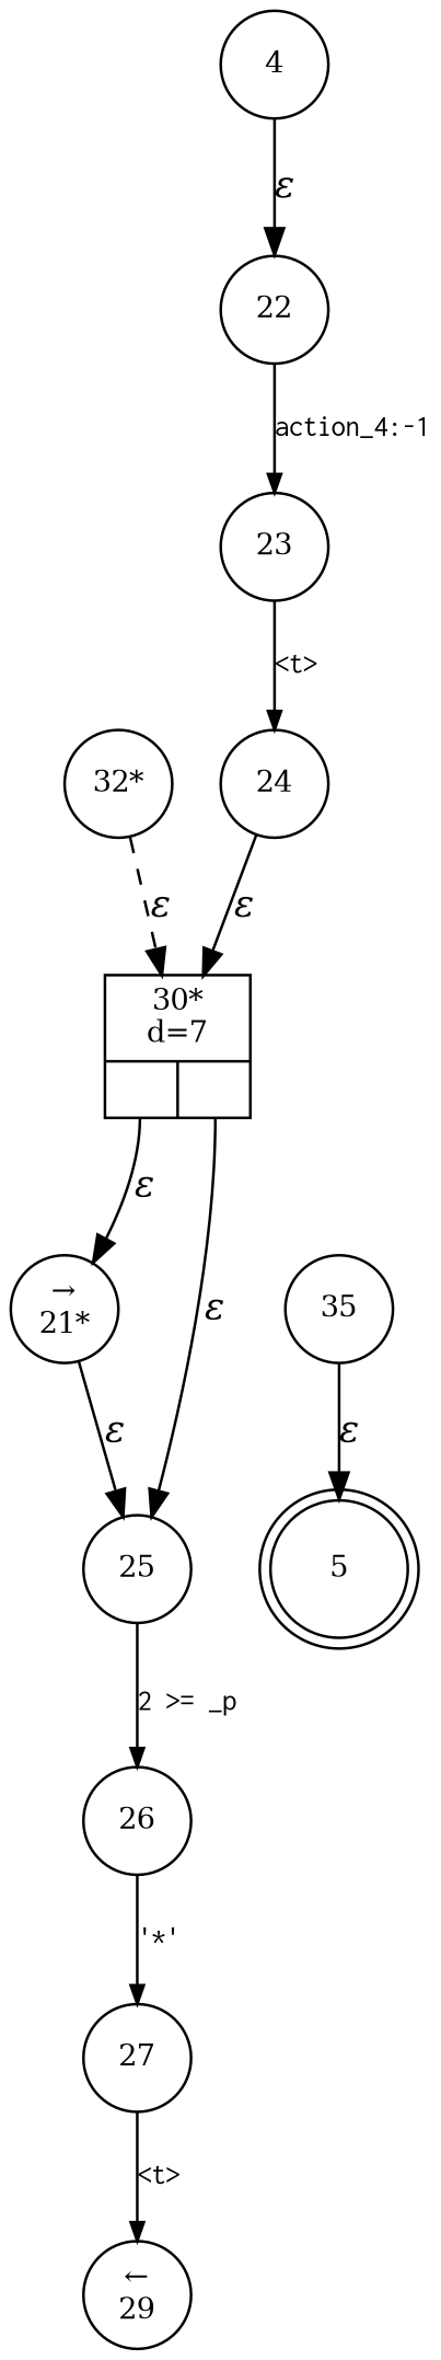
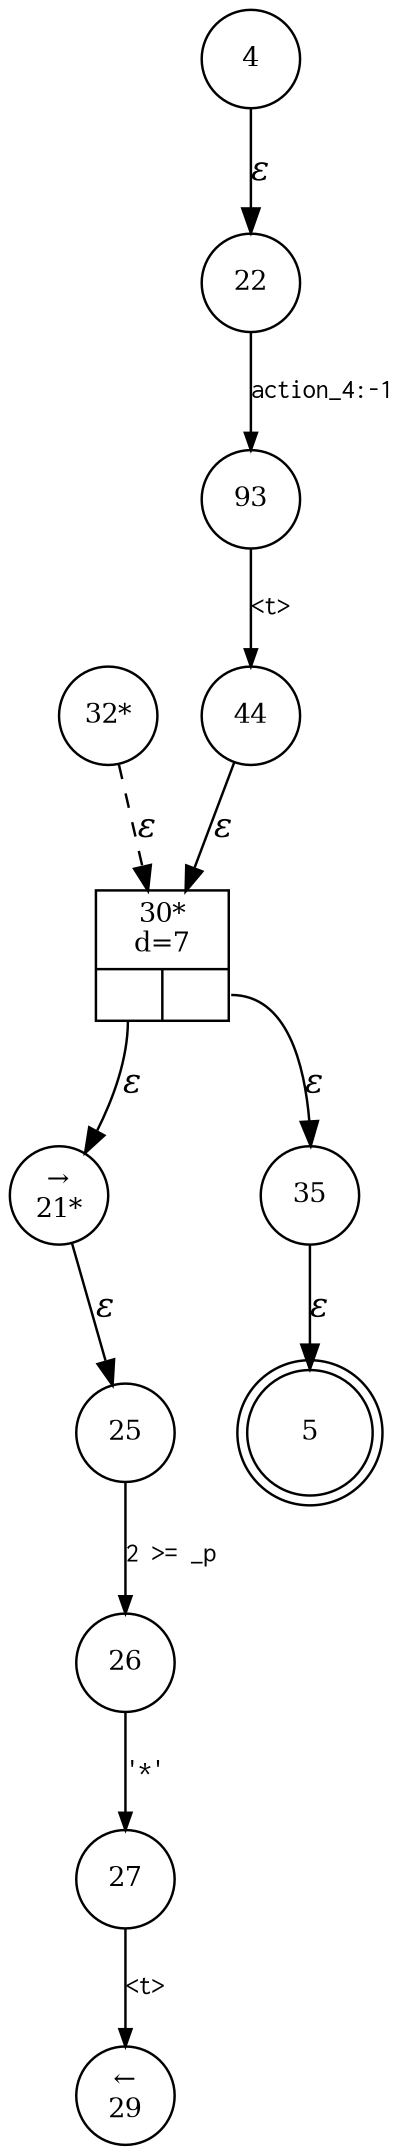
  digraph {
    rankdir=TB
    node [fixedsize=true fontsize=11 shape=circle peripheries=1]
    edge [fontname="Times-Italic"]
    n1 [label=5 shape=doublecircle width=.6 peripheries=""]
    n2 [label="32*" width=.55]
    n3 [fixedsize=false label="{30*\nd=7|{<p0>|<p1>}}" shape=record]
    n4 [label="&rarr;\n21*" width=.55]
    n5 [label=35 width=.55]
    n6 [label=4 width=.55]
    n7 [label=22 width=.55]
-   n8 [label=23 width=.55]
-   n9 [label=24 width=.55]
+   n8 [label=93 width=.55]
+   n9 [label=44 width=.55]
    n10 [label=25 width=.55]
    n11 [label=26 width=.55]
    n12 [label=27 width=.55]
    n13 [label="&larr;\n29" width=.55]
    n2 -> n3 [label="&epsilon;" style=dashed]
    n3 -> n4 [label="&epsilon;" tailport=p0]
-   n3 -> n10 [label="&epsilon;" tailport=p1]
+   n3 -> n5 [label="&epsilon;" tailport=p1]
    n4 -> n10 [label="&epsilon;"]
    n5 -> n1 [label="&epsilon;"]
    n6 -> n7 [label="&epsilon;"]
    n7 -> n8 [arrowhead=normal arrowsize=.7 fontname=Courier fontsize=11 label="action_4:-1"]
    n8 -> n9 [arrowhead=normal arrowsize=.7 fontname=Courier fontsize=11 label="<t>"]
    n9 -> n3 [label="&epsilon;"]
    n10 -> n11 [arrowhead=normal arrowsize=.7 fontname=Courier fontsize=11 label="2 >= _p"]
    n11 -> n12 [arrowhead=normal arrowsize=.7 fontname=Courier fontsize=11 label="'*'"]
    n12 -> n13 [arrowhead=normal arrowsize=.7 fontname=Courier fontsize=11 label="<t>"]
  }
